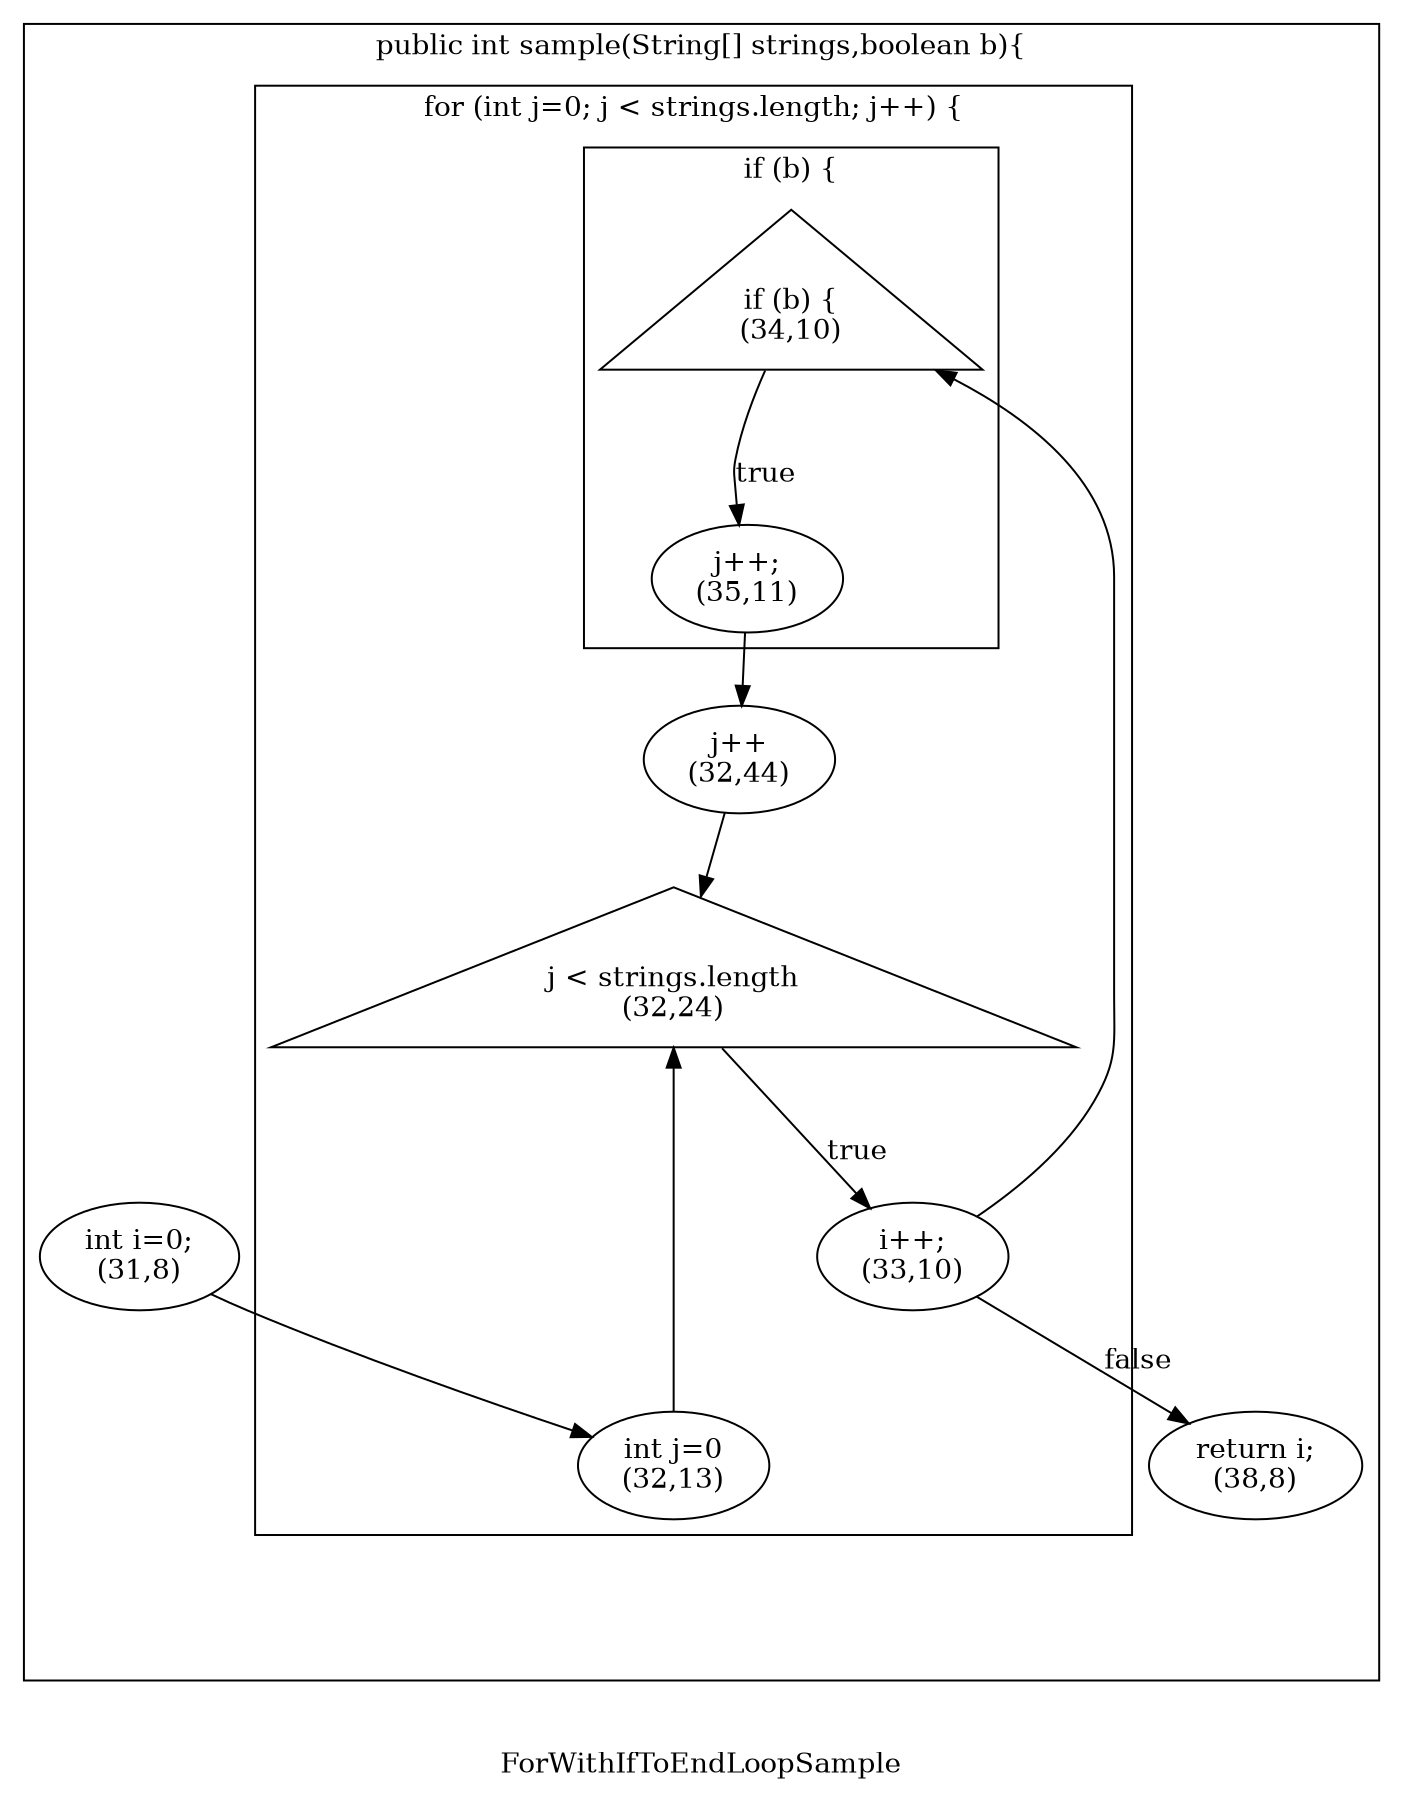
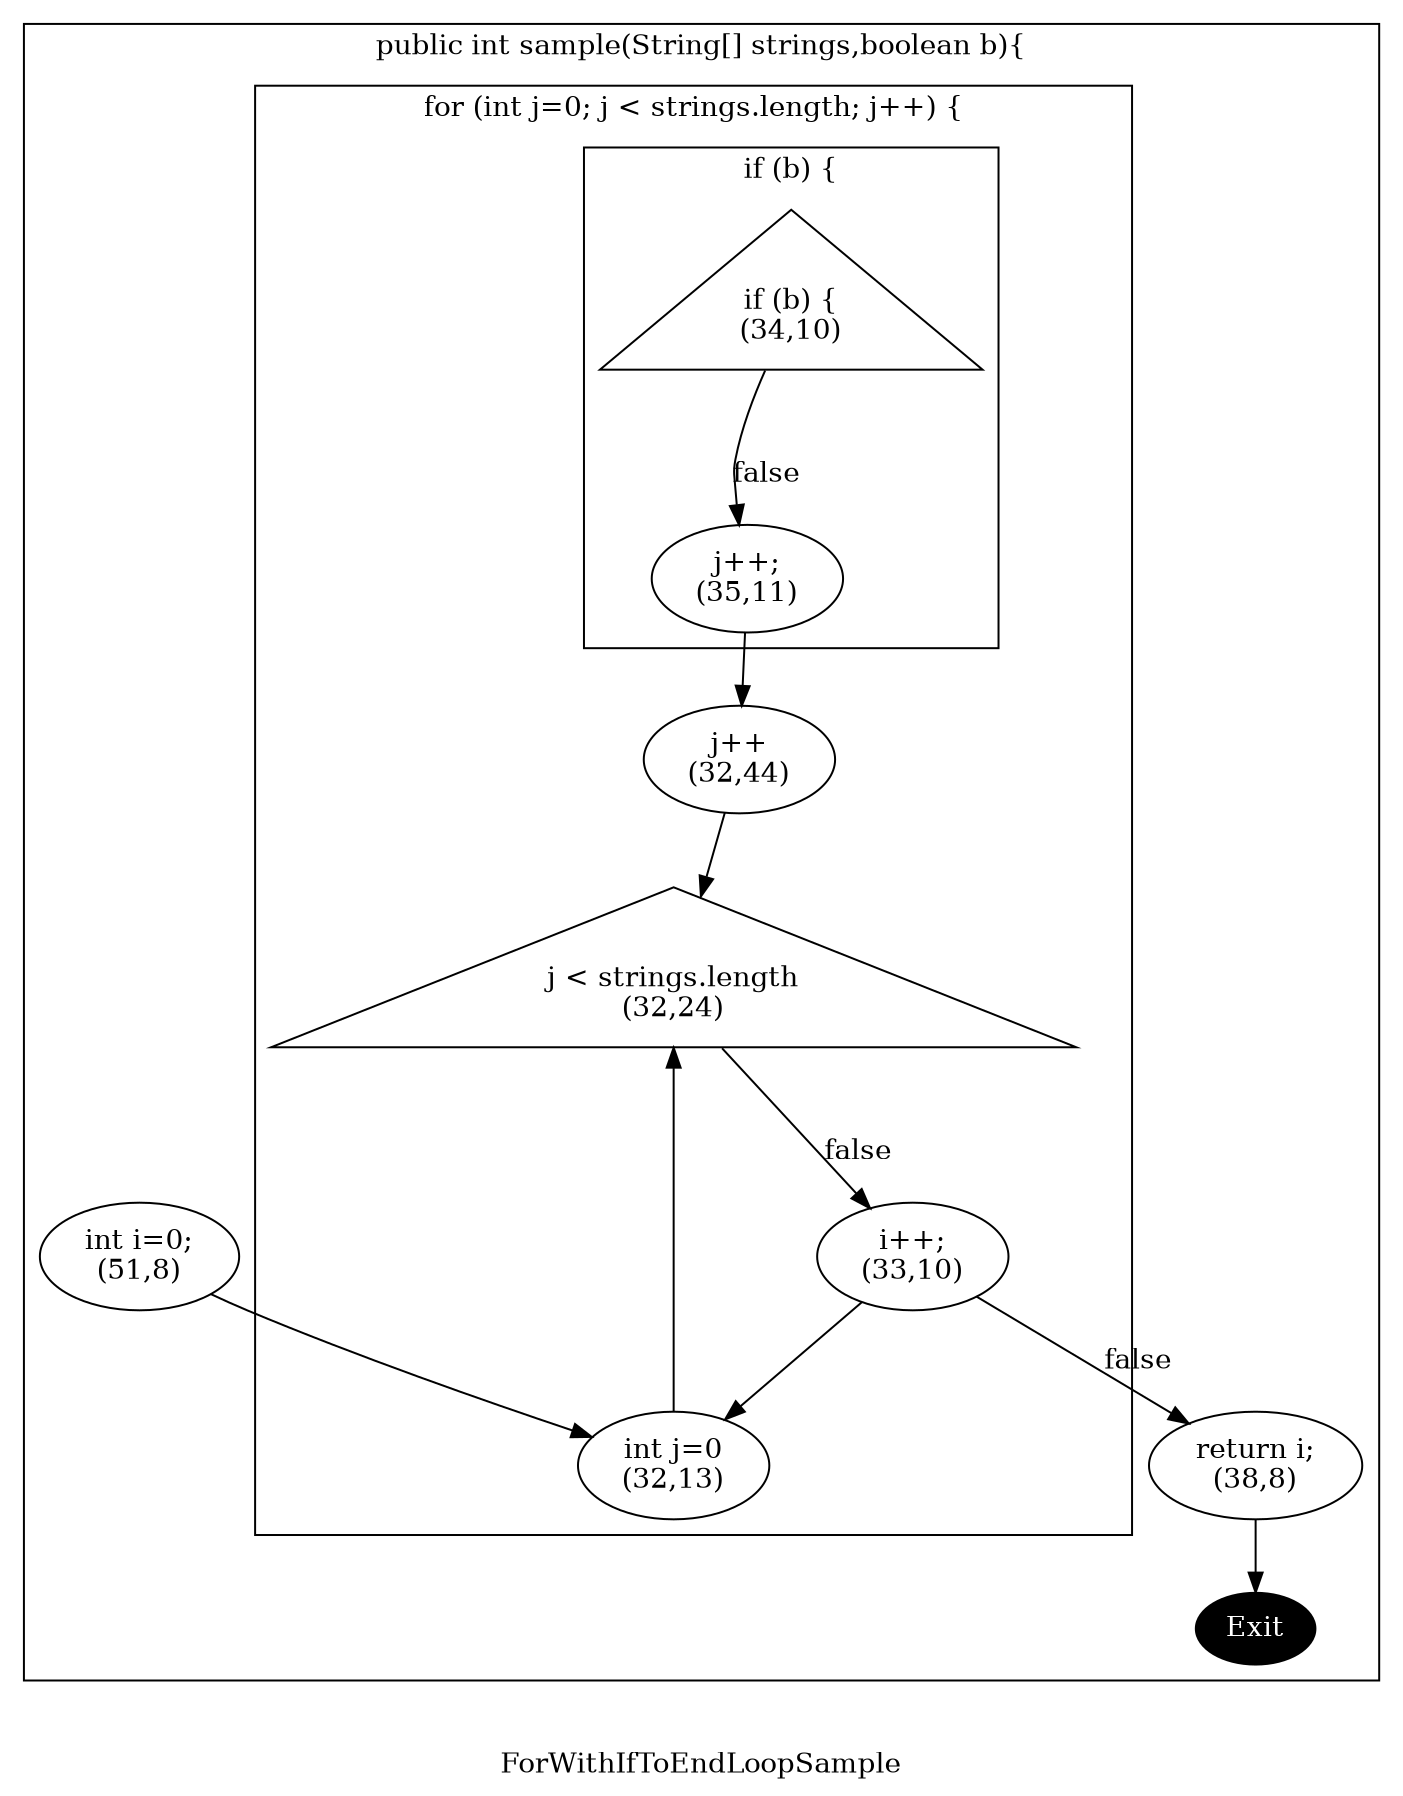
  digraph {
    label=ForWithIfToEndLoopSample
    n1 [label="if (b) {\n(34,10)" shape=triangle]
    n2 [label="j++;\n(35,11)"]
    n3 [label="int j=0\n(32,13)"]
    n4 [label="j < strings.length\n(32,24)" shape=triangle]
    n5 [label="i++;\n(33,10)"]
    n6 [label="j++\n(32,44)"]
-   n7 [label="int i=0;\n(31,8)"]
+   n7 [label="int i=0;\n(51,8)"]
    n8 [label="return i;\n(38,8)"]
+   Exit [fillcolor=black fontcolor=white style=filled]
    subgraph cluster_1 {
      label="public int sample(String[] strings,boolean b){"
      n7
      n8
+     Exit
      subgraph cluster_2 {
        label="for (int j=0; j < strings.length; j++) {"
        n3
        n4
        n5
        n6
        subgraph cluster_3 {
          label="if (b) {"
          n1
          n2
        }
      }
    }
-   n1 -> n2 [label=true]
+   n1 -> n2 [label=false]
    n2 -> n6
    n3 -> n4
-   n4 -> n5 [label=true]
-   n5 -> n1
+   n4 -> n5 [label=false]
+   n5 -> n3
    n5 -> n8 [label=false]
    n6 -> n4
    n7 -> n3
+   n8 -> Exit
  }
